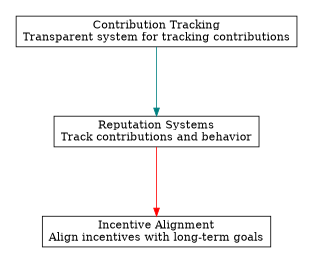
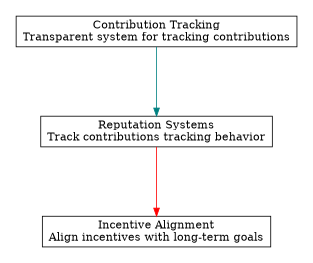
  digraph {
    nodesep=0.6
    rankdir=TB
    ranksep=1.2
    node [shape=box]
    n1 [label="Contribution Tracking\nTransparent system for tracking contributions"]
    n2 [label="Incentive Alignment\nAlign incentives with long-term goals"]
-   n3 [label="Reputation Systems\nTrack contributions and behavior"]
+   n3 [label="Reputation Systems\nTrack contributions tracking behavior"]
    subgraph cluster_1 {
      rank=max
      style=invis
      n1
    }
    subgraph cluster_2 {
      rank=min
      style=invis
      n2
    }
    n1 -> n3 [color=teal]
    n3 -> n2 [color=red]
  }
